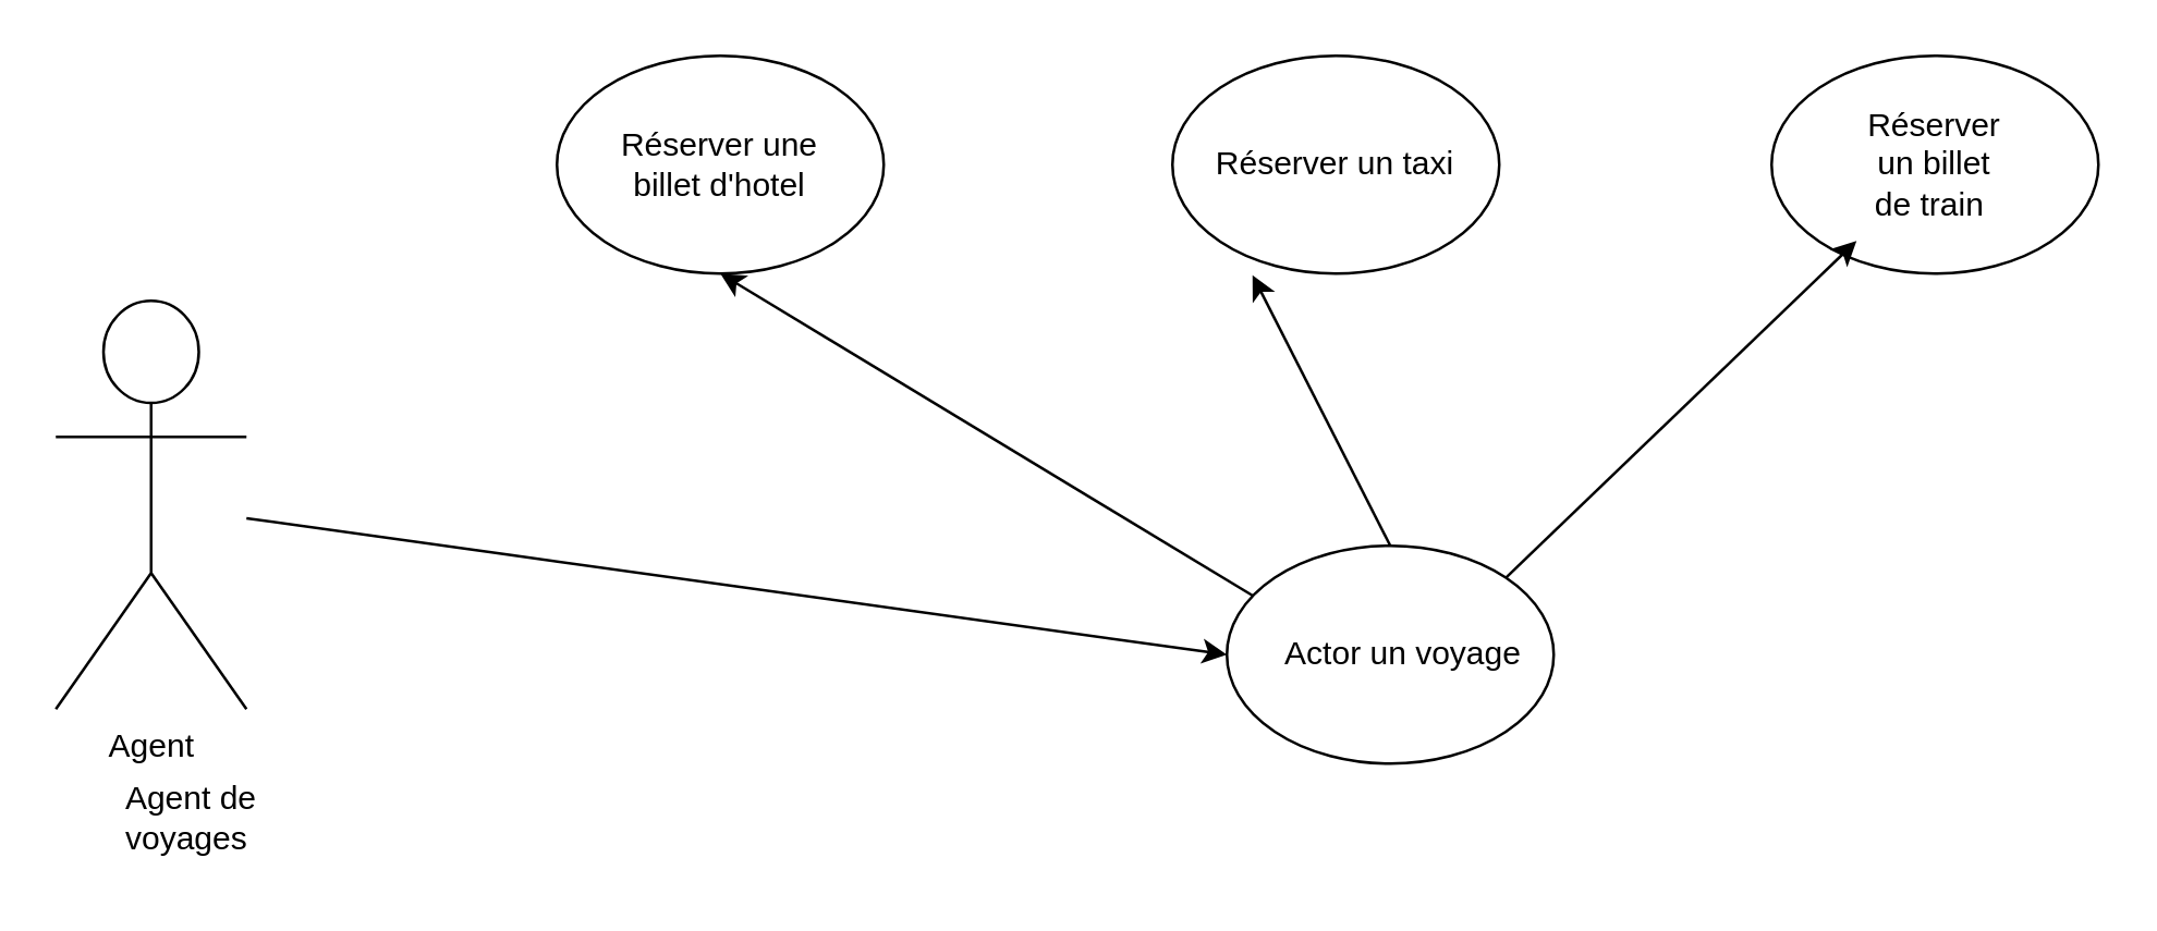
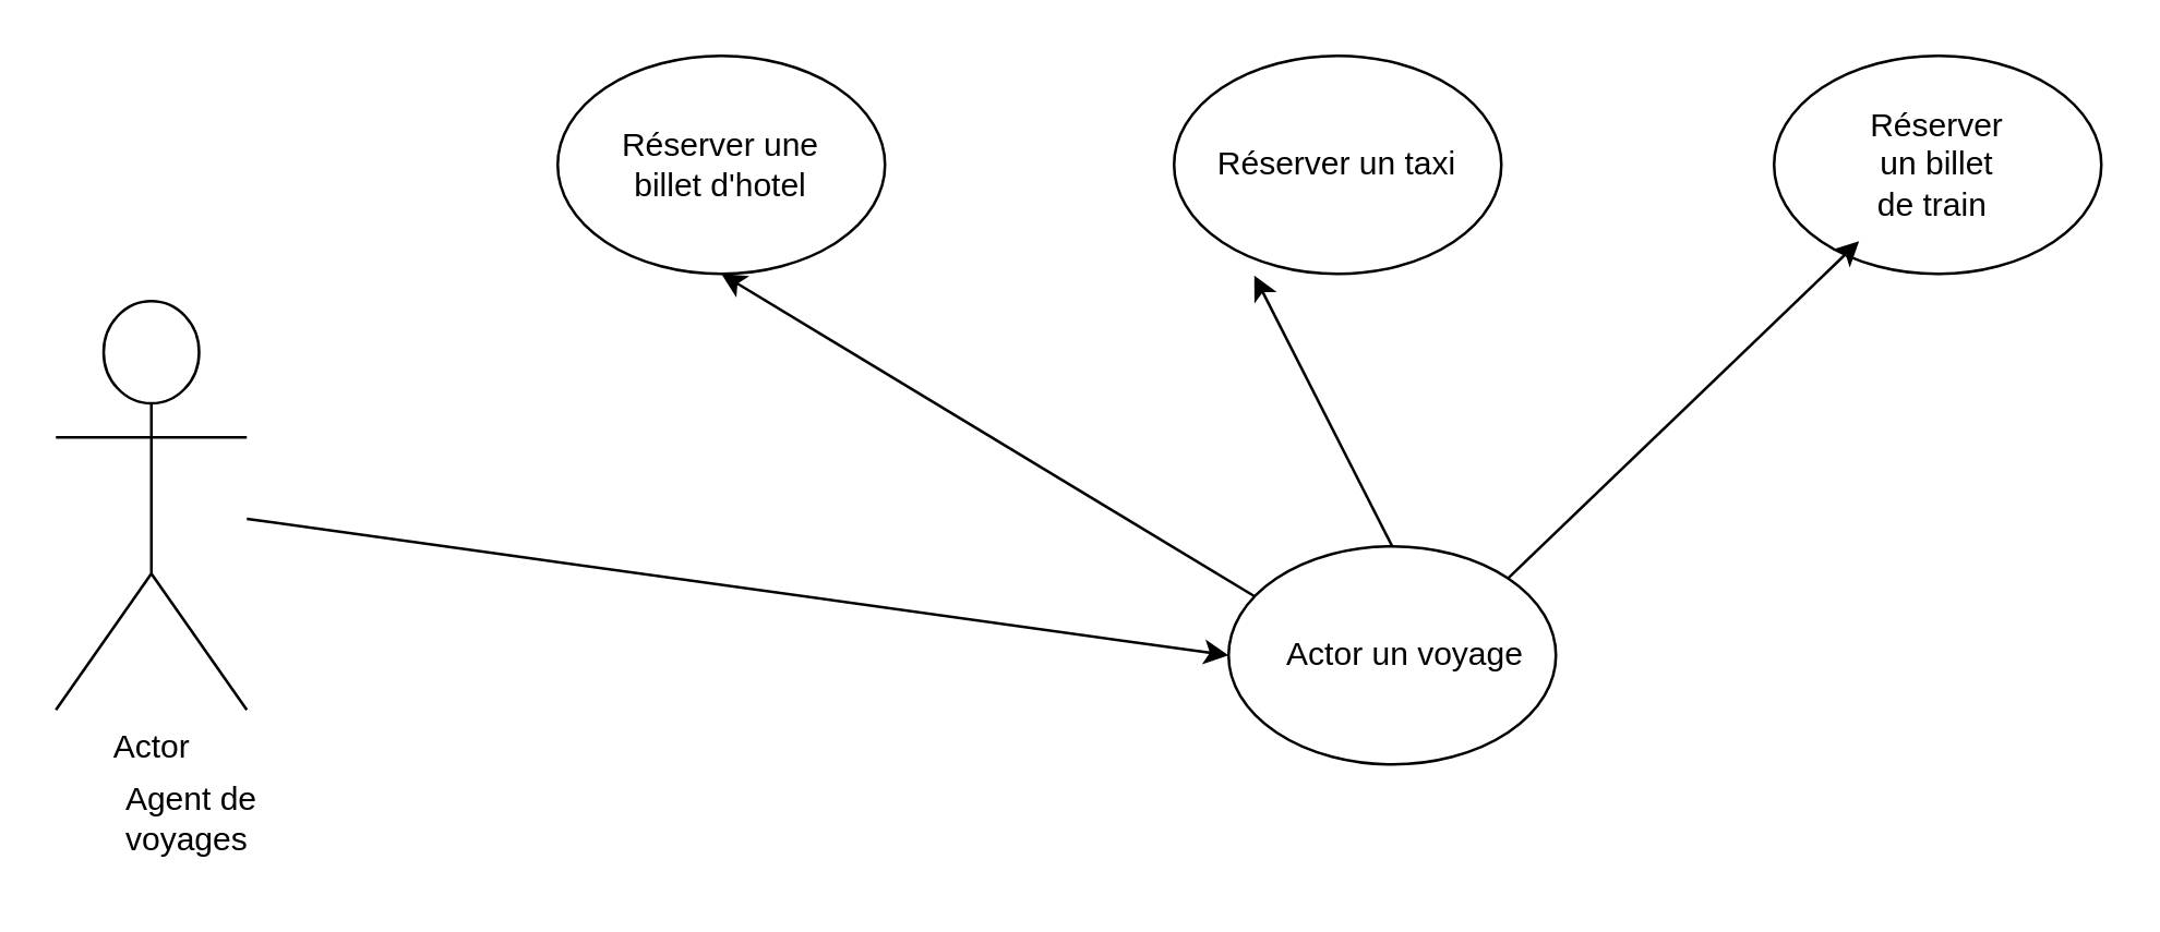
  <mxCell id="0" />
  <mxCell id="1" parent="0" />
- <mxCell id="2" value="Agent" style="shape=umlActor;verticalLabelPosition=bottom;verticalAlign=top;html=1;outlineConnect=0;" vertex="1" parent="1"><mxGeometry x="20" y="110" width="70" height="150" as="geometry" /></mxCell>
+ <mxCell id="2" value="Actor" style="shape=umlActor;verticalLabelPosition=bottom;verticalAlign=top;html=1;outlineConnect=0;" vertex="1" parent="1"><mxGeometry x="20" y="110" width="70" height="150" as="geometry" /></mxCell>
  <mxCell id="3" value="" style="ellipse;whiteSpace=wrap;html=1;" vertex="1" parent="1"><mxGeometry x="204" y="20" width="120" height="80" as="geometry" /></mxCell>
  <mxCell id="4" value="" style="ellipse;whiteSpace=wrap;html=1;" vertex="1" parent="1"><mxGeometry x="430" y="20" width="120" height="80" as="geometry" /></mxCell>
  <mxCell id="5" value="" style="ellipse;whiteSpace=wrap;html=1;" vertex="1" parent="1"><mxGeometry x="650" y="20" width="120" height="80" as="geometry" /></mxCell>
  <mxCell id="6" value="" style="ellipse;whiteSpace=wrap;html=1;" vertex="1" parent="1"><mxGeometry x="450" y="200" width="120" height="80" as="geometry" /></mxCell>
  <mxCell id="7" value="Réserver une billet d'hotel" style="text;html=1;strokeColor=none;fillColor=none;align=center;verticalAlign=middle;whiteSpace=wrap;rounded=0;" vertex="1" parent="1"><mxGeometry x="214" y="45" width="100" height="30" as="geometry" /></mxCell>
  <mxCell id="8" value="Réserver un taxi" style="text;html=1;strokeColor=none;fillColor=none;align=center;verticalAlign=middle;whiteSpace=wrap;rounded=0;" vertex="1" parent="1"><mxGeometry x="440" y="50" width="100" height="20" as="geometry" /></mxCell>
  <mxCell id="9" value="Actor un voyage" style="text;html=1;strokeColor=none;fillColor=none;align=center;verticalAlign=middle;whiteSpace=wrap;rounded=0;" vertex="1" parent="1"><mxGeometry x="470" y="230" width="90" height="20" as="geometry" /></mxCell>
  <mxCell id="10" value="Réserver un billet de train&amp;nbsp;" style="text;html=1;strokeColor=none;fillColor=none;align=center;verticalAlign=middle;whiteSpace=wrap;rounded=0;" vertex="1" parent="1"><mxGeometry x="690" y="50" width="40" height="20" as="geometry" /></mxCell>
  <mxCell id="11" value="Agent de voyages&amp;nbsp;" style="text;html=1;strokeColor=none;fillColor=none;align=center;verticalAlign=middle;whiteSpace=wrap;rounded=0;" vertex="1" parent="1"><mxGeometry x="20" y="280" width="100" height="40" as="geometry" /></mxCell>
  <mxCell id="12" value="" style="curved=1;endArrow=classic;html=1;entryX=0.5;entryY=1;entryDx=0;entryDy=0;exitX=0.079;exitY=0.229;exitDx=0;exitDy=0;exitPerimeter=0;" edge="1" parent="1" source="6" target="3"><mxGeometry width="50" height="50" relative="1" as="geometry"><mxPoint x="340" y="210" as="sourcePoint" /><mxPoint x="390" y="160" as="targetPoint" /><Array as="points" /></mxGeometry></mxCell>
  <mxCell id="13" value="" style="curved=1;endArrow=classic;html=1;entryX=0.245;entryY=1.007;entryDx=0;entryDy=0;entryPerimeter=0;exitX=0.5;exitY=0;exitDx=0;exitDy=0;" edge="1" parent="1" source="6" target="4"><mxGeometry width="50" height="50" relative="1" as="geometry"><mxPoint x="500" y="185" as="sourcePoint" /><mxPoint x="390" y="160" as="targetPoint" /><Array as="points" /></mxGeometry></mxCell>
  <mxCell id="14" value="" style="endArrow=classic;html=1;entryX=0;entryY=0.5;entryDx=0;entryDy=0;" edge="1" parent="1" source="2" target="6"><mxGeometry width="50" height="50" relative="1" as="geometry"><mxPoint x="340" y="210" as="sourcePoint" /><mxPoint x="390" y="160" as="targetPoint" /><Array as="points" /></mxGeometry></mxCell>
  <mxCell id="15" value="" style="endArrow=classic;html=1;entryX=0.26;entryY=0.85;entryDx=0;entryDy=0;entryPerimeter=0;exitX=1;exitY=0;exitDx=0;exitDy=0;" edge="1" parent="1" source="6" target="5"><mxGeometry width="50" height="50" relative="1" as="geometry"><mxPoint x="570" y="210" as="sourcePoint" /><mxPoint x="390" y="160" as="targetPoint" /></mxGeometry></mxCell>
